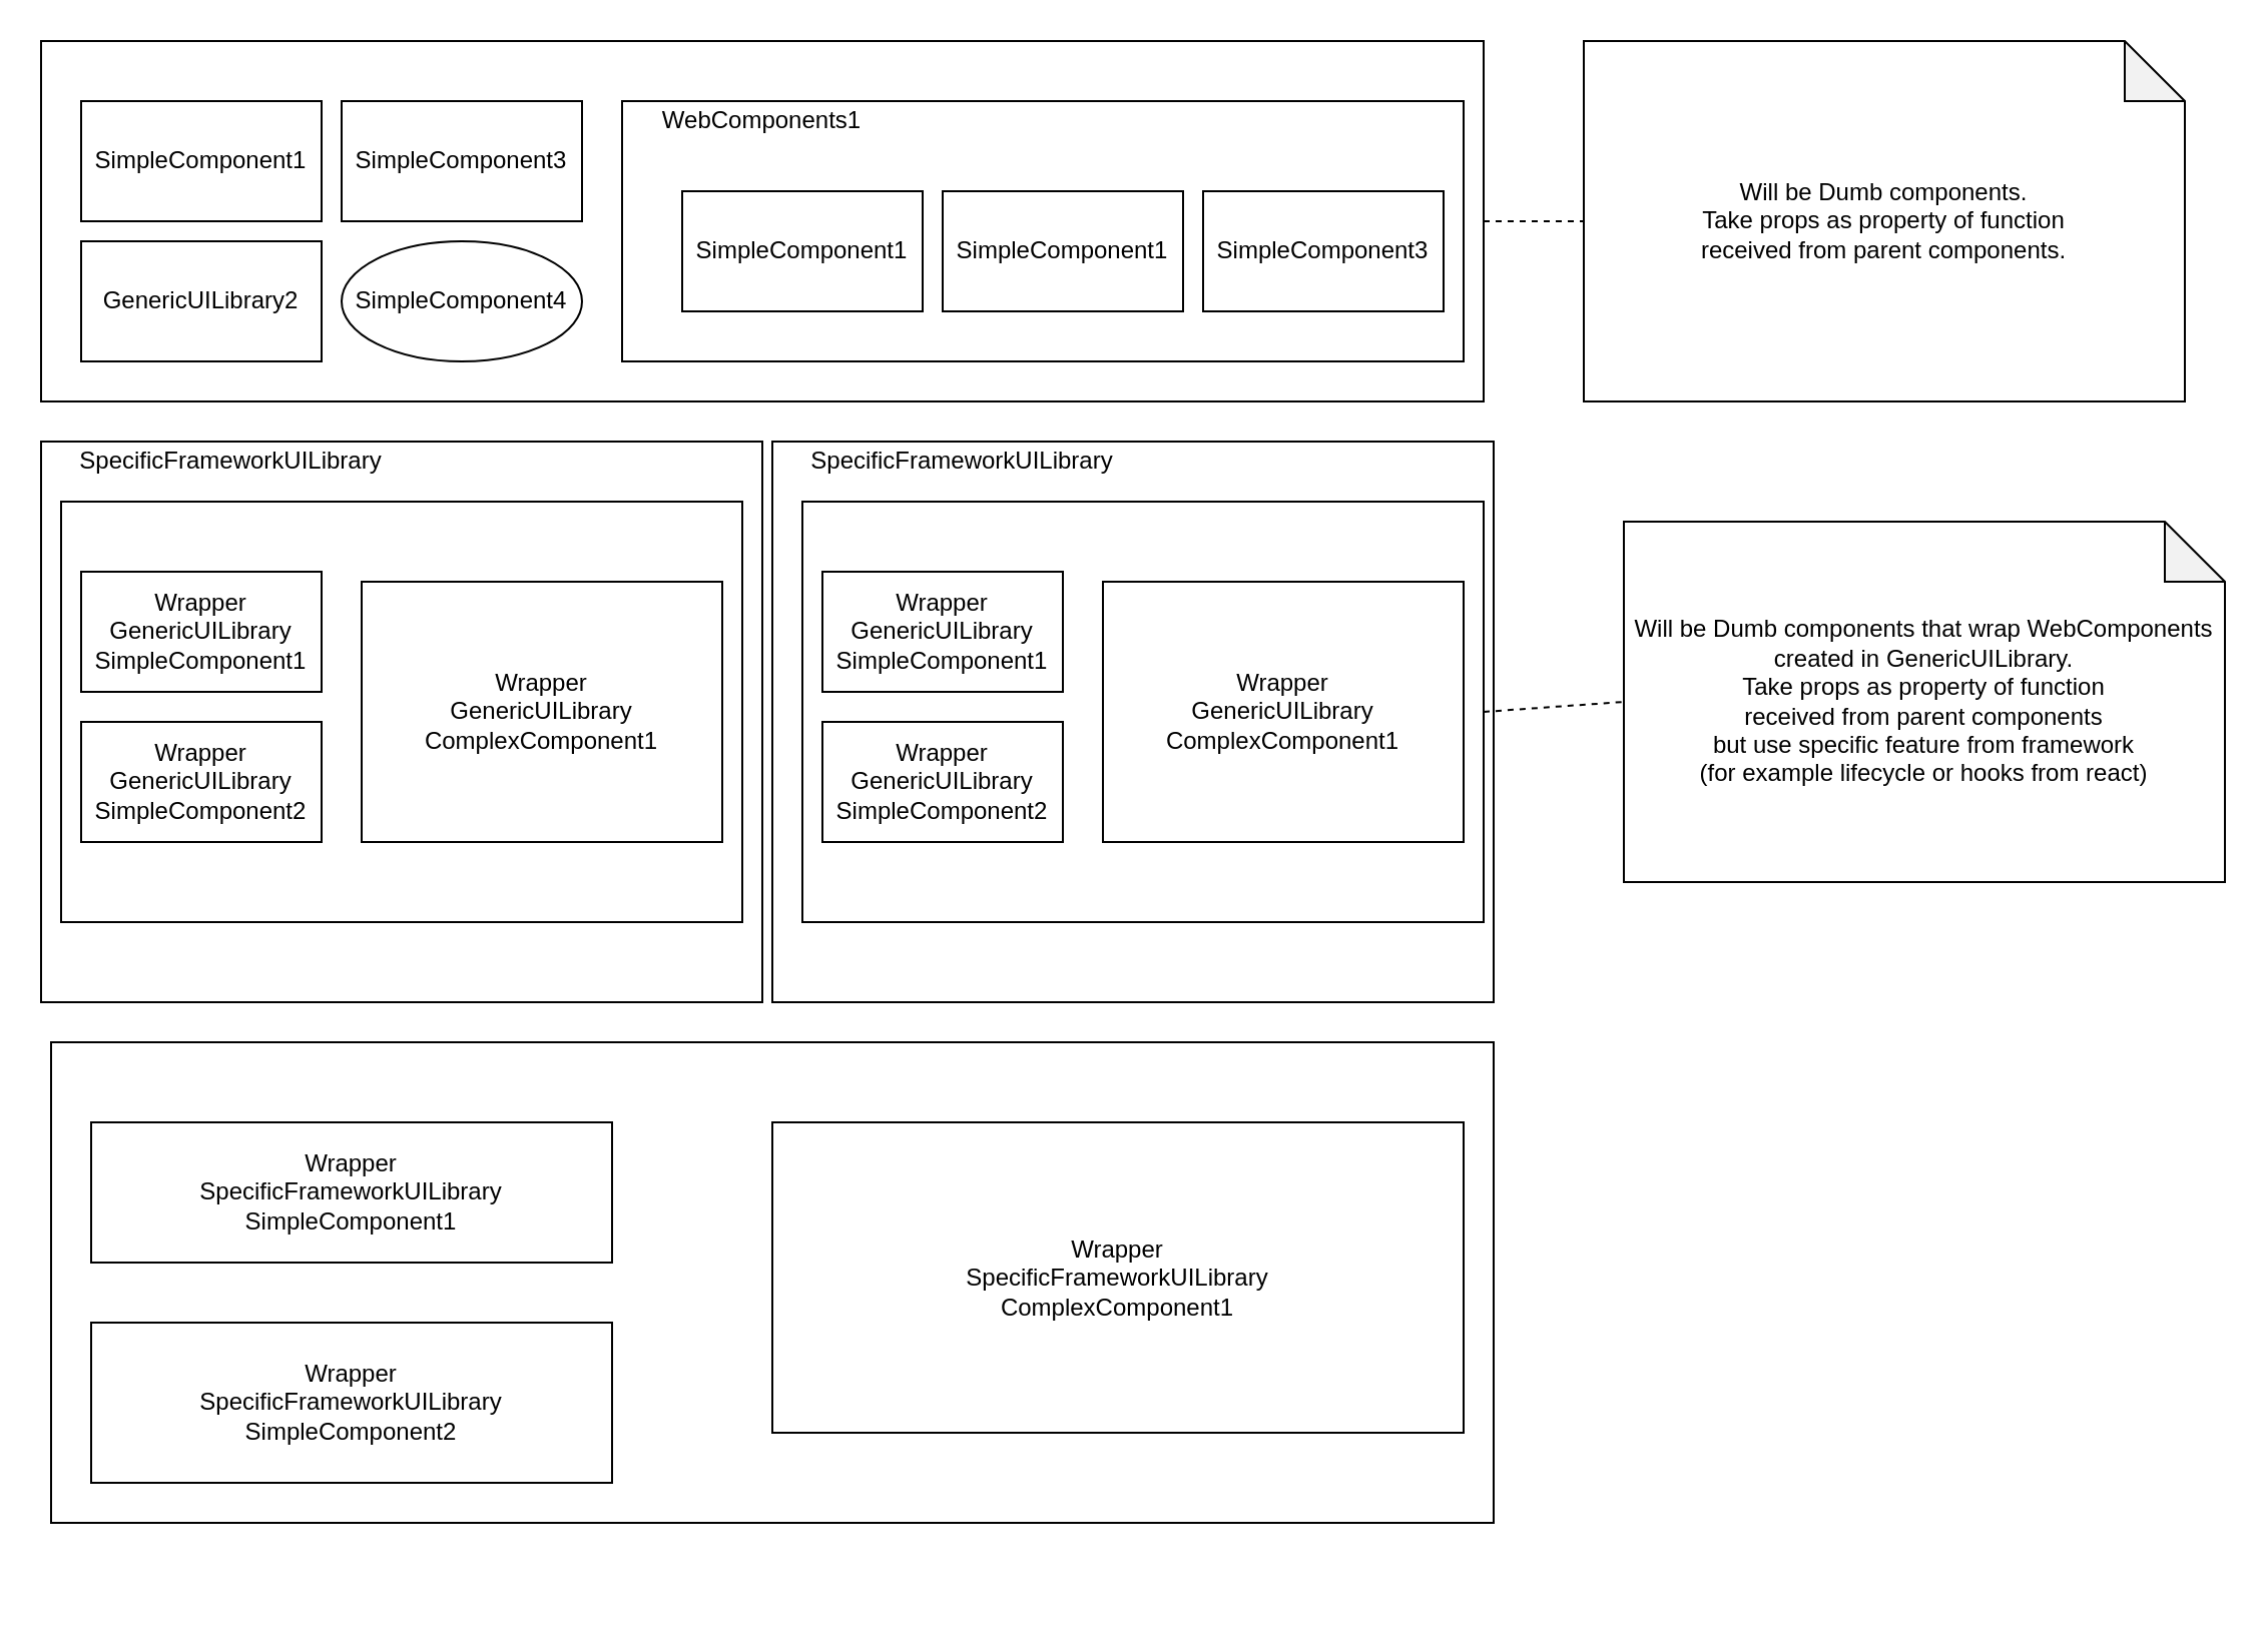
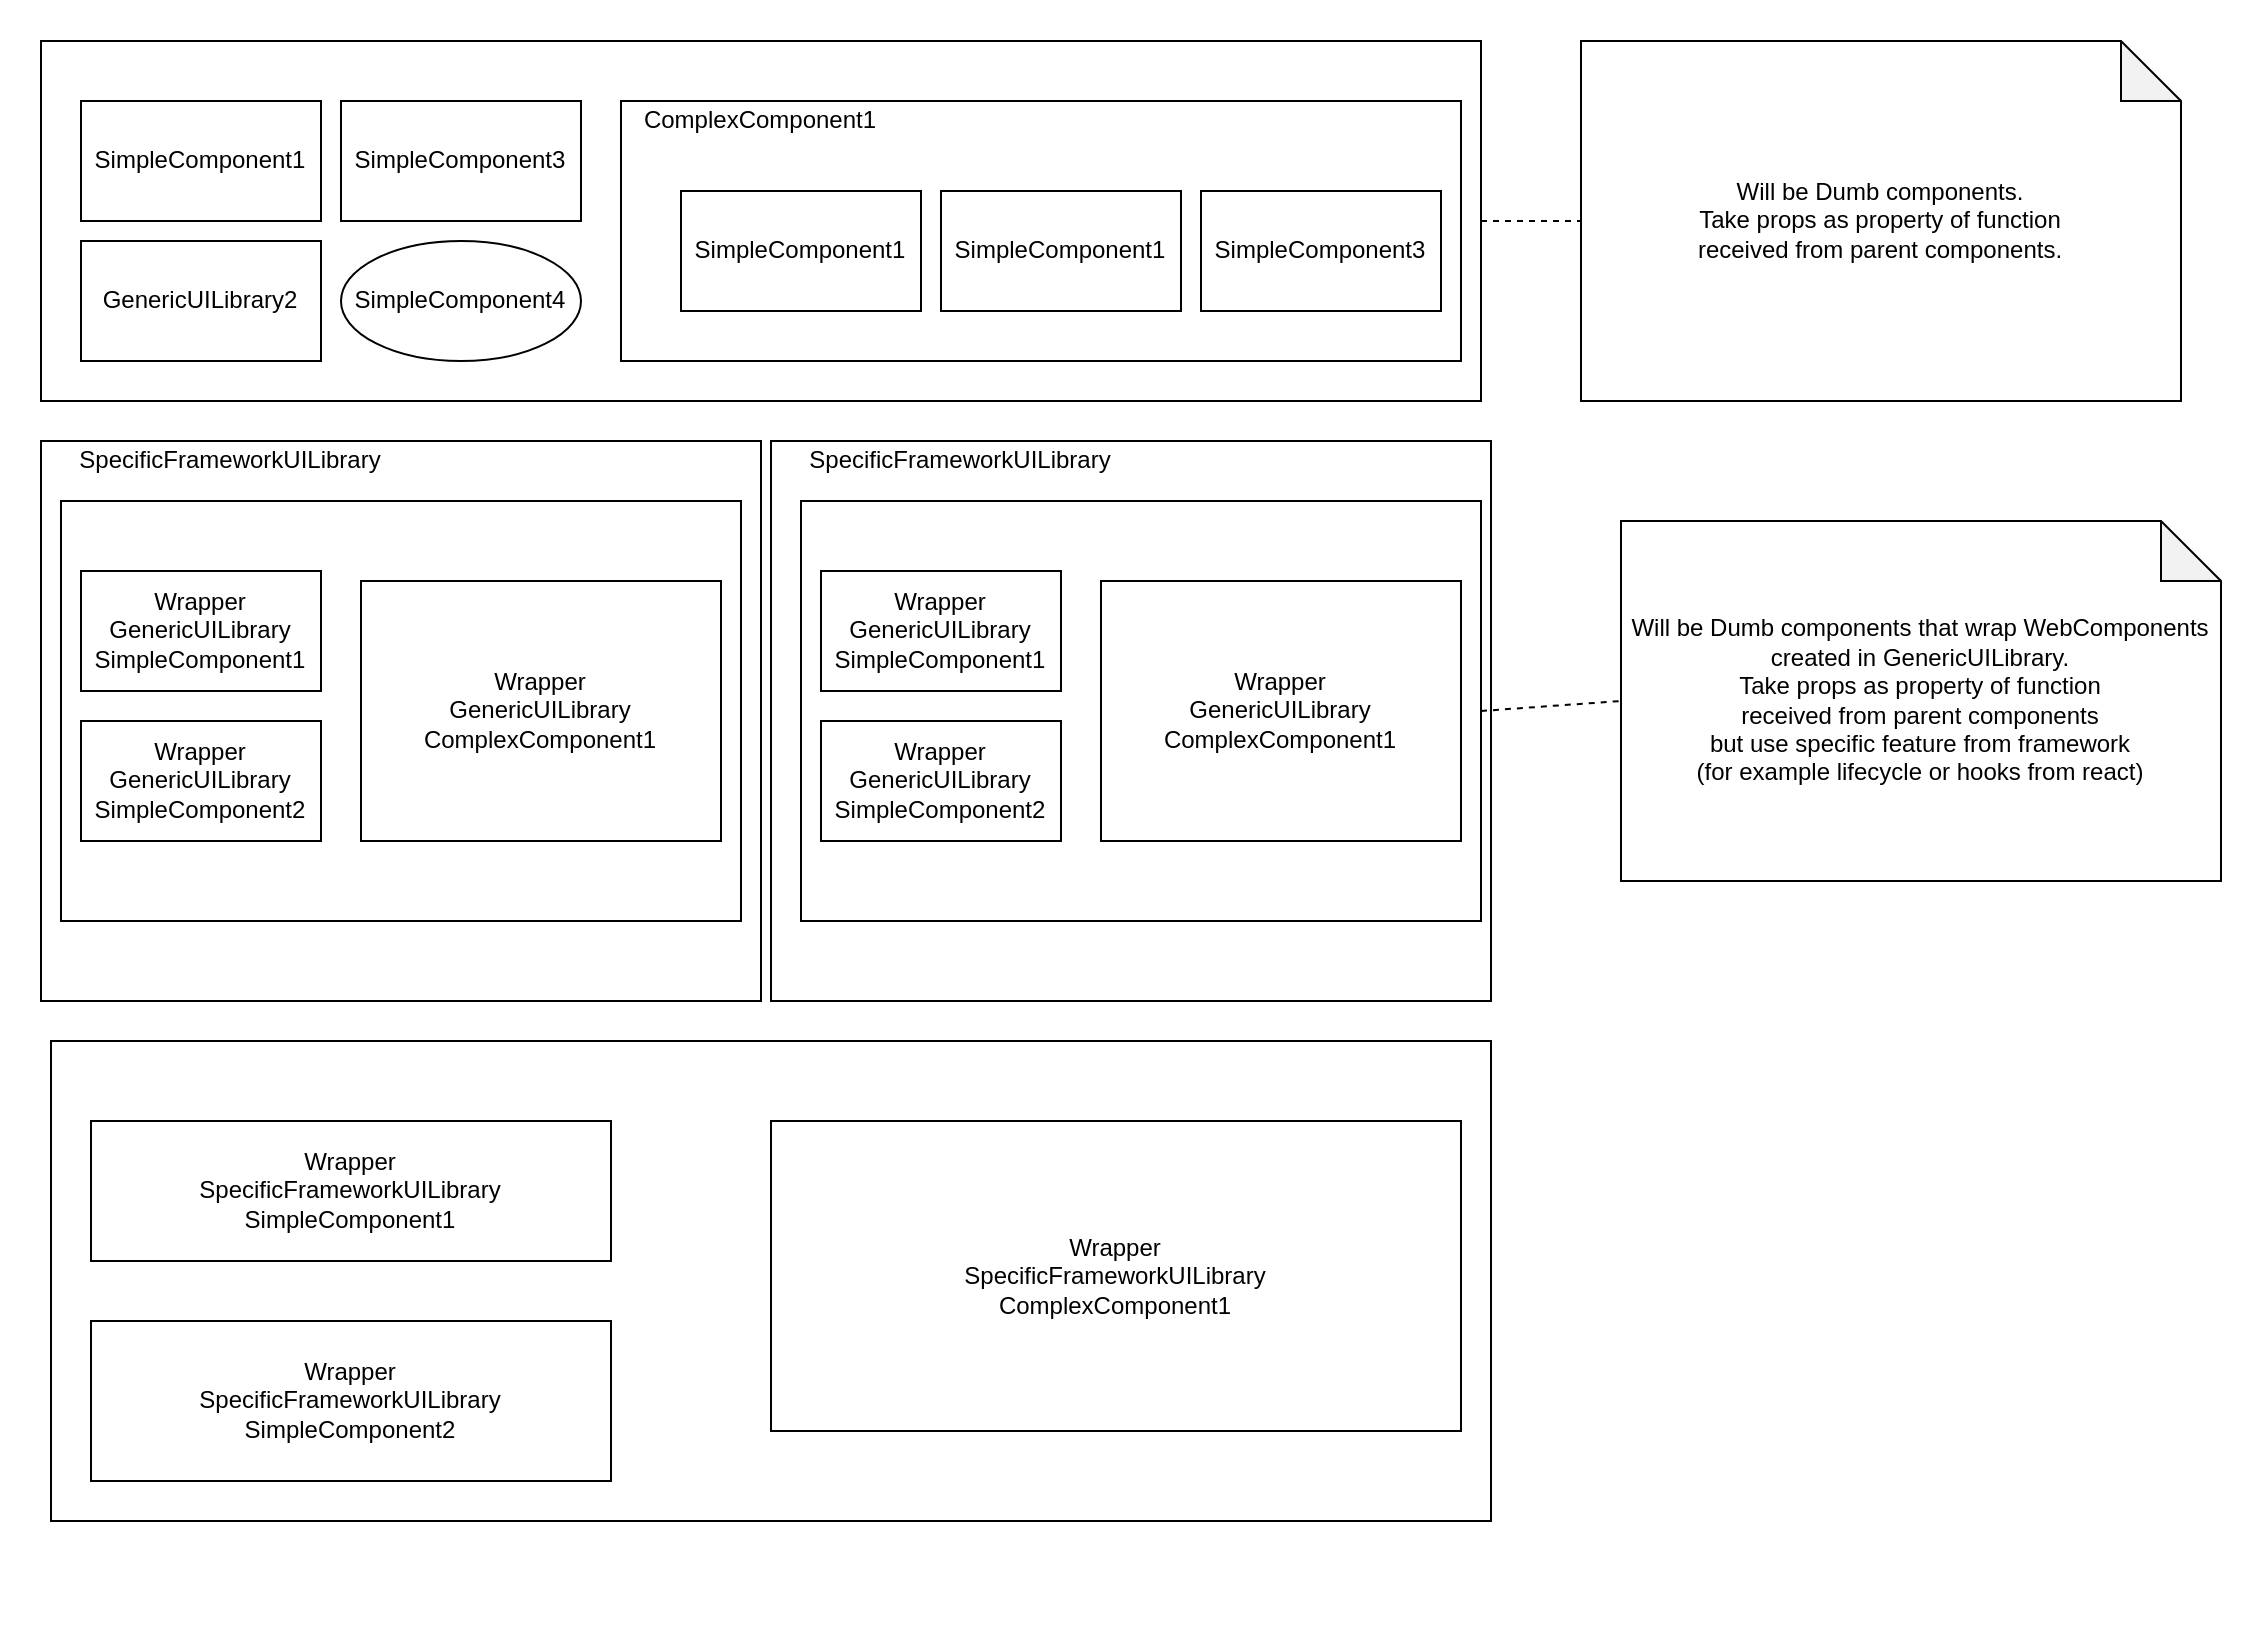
  <mxCell id="0" />
  <mxCell id="1" parent="0" />
  <mxCell id="2" value="" style="rounded=0;whiteSpace=wrap;html=1;" vertex="1" parent="1"><mxGeometry x="385" y="220" width="360" height="280" as="geometry" /></mxCell>
  <mxCell id="3" value="SpecificFrameworkUILibrary" style="text;html=1;strokeColor=none;fillColor=none;align=center;verticalAlign=middle;whiteSpace=wrap;rounded=0;" vertex="1" parent="1"><mxGeometry x="395" y="220" width="170" height="20" as="geometry" /></mxCell>
  <mxCell id="4" value="" style="rounded=0;whiteSpace=wrap;html=1;" vertex="1" parent="1"><mxGeometry x="20" y="20" width="720" height="180" as="geometry" /></mxCell>
  <mxCell id="5" value="SimpleComponent1" style="rounded=0;whiteSpace=wrap;html=1;" vertex="1" parent="1"><mxGeometry x="40" y="50" width="120" height="60" as="geometry" /></mxCell>
  <mxCell id="6" value="GenericUILibrary2" style="rounded=0;whiteSpace=wrap;html=1;" vertex="1" parent="1"><mxGeometry x="40" y="120" width="120" height="60" as="geometry" /></mxCell>
  <mxCell id="7" value="SimpleComponent3" style="rounded=0;whiteSpace=wrap;html=1;" vertex="1" parent="1"><mxGeometry x="170" y="50" width="120" height="60" as="geometry" /></mxCell>
  <mxCell id="8" value="SimpleComponent4" style="ellipse;whiteSpace=wrap;html=1;" vertex="1" parent="1"><mxGeometry x="170" y="120" width="120" height="60" as="geometry" /></mxCell>
  <mxCell id="9" value="" style="rounded=0;whiteSpace=wrap;html=1;" vertex="1" parent="1"><mxGeometry x="310" y="50" width="420" height="130" as="geometry" /></mxCell>
- <mxCell id="10" value="WebComponents1" style="text;html=1;strokeColor=none;fillColor=none;align=center;verticalAlign=middle;whiteSpace=wrap;rounded=0;" vertex="1" parent="1"><mxGeometry x="320" y="50" width="120" height="20" as="geometry" /></mxCell>
+ <mxCell id="10" value="ComplexComponent1" style="text;html=1;strokeColor=none;fillColor=none;align=center;verticalAlign=middle;whiteSpace=wrap;rounded=0;" vertex="1" parent="1"><mxGeometry x="320" y="50" width="120" height="20" as="geometry" /></mxCell>
  <mxCell id="11" value="SimpleComponent1" style="rounded=0;whiteSpace=wrap;html=1;" vertex="1" parent="1"><mxGeometry x="340" y="95" width="120" height="60" as="geometry" /></mxCell>
  <mxCell id="12" value="SimpleComponent3" style="rounded=0;whiteSpace=wrap;html=1;" vertex="1" parent="1"><mxGeometry x="600" y="95" width="120" height="60" as="geometry" /></mxCell>
  <mxCell id="13" value="SimpleComponent1" style="rounded=0;whiteSpace=wrap;html=1;" vertex="1" parent="1"><mxGeometry x="470" y="95" width="120" height="60" as="geometry" /></mxCell>
  <mxCell id="14" value="" style="group" vertex="1" connectable="0" parent="1"><mxGeometry x="400" y="250" width="340" height="210" as="geometry" /></mxCell>
  <mxCell id="15" value="" style="rounded=0;whiteSpace=wrap;html=1;" vertex="1" parent="14"><mxGeometry width="340" height="210" as="geometry" /></mxCell>
  <mxCell id="16" value="Wrapper&lt;br&gt;GenericUILibrary&lt;br&gt;SimpleComponent1" style="rounded=0;whiteSpace=wrap;html=1;" vertex="1" parent="14"><mxGeometry x="10" y="35" width="120" height="60" as="geometry" /></mxCell>
  <mxCell id="17" value="Wrapper&lt;br&gt;GenericUILibrary&lt;br&gt;ComplexComponent1" style="rounded=0;whiteSpace=wrap;html=1;" vertex="1" parent="14"><mxGeometry x="150" y="40" width="180" height="130" as="geometry" /></mxCell>
  <mxCell id="18" value="Wrapper&lt;br&gt;GenericUILibrary&lt;br&gt;SimpleComponent2" style="rounded=0;whiteSpace=wrap;html=1;" vertex="1" parent="14"><mxGeometry x="10" y="110" width="120" height="60" as="geometry" /></mxCell>
  <mxCell id="19" value="" style="group" vertex="1" connectable="0" parent="1"><mxGeometry x="20" y="220" width="360" height="280" as="geometry" /></mxCell>
  <mxCell id="20" value="" style="rounded=0;whiteSpace=wrap;html=1;" vertex="1" parent="19"><mxGeometry width="360" height="280" as="geometry" /></mxCell>
  <mxCell id="21" value="SpecificFrameworkUILibrary" style="text;html=1;strokeColor=none;fillColor=none;align=center;verticalAlign=middle;whiteSpace=wrap;rounded=0;" vertex="1" parent="19"><mxGeometry x="10" width="170" height="20" as="geometry" /></mxCell>
  <mxCell id="22" value="" style="rounded=0;whiteSpace=wrap;html=1;" vertex="1" parent="19"><mxGeometry x="10" y="30" width="340" height="210" as="geometry" /></mxCell>
  <mxCell id="23" value="Wrapper&lt;br&gt;GenericUILibrary&lt;br&gt;SimpleComponent1" style="rounded=0;whiteSpace=wrap;html=1;" vertex="1" parent="19"><mxGeometry x="20" y="65" width="120" height="60" as="geometry" /></mxCell>
  <mxCell id="24" value="Wrapper&lt;br&gt;GenericUILibrary&lt;br&gt;ComplexComponent1" style="rounded=0;whiteSpace=wrap;html=1;" vertex="1" parent="19"><mxGeometry x="160" y="70" width="180" height="130" as="geometry" /></mxCell>
  <mxCell id="25" value="Wrapper&lt;br&gt;GenericUILibrary&lt;br&gt;SimpleComponent2" style="rounded=0;whiteSpace=wrap;html=1;" vertex="1" parent="19"><mxGeometry x="20" y="140" width="120" height="60" as="geometry" /></mxCell>
  <mxCell id="26" value="" style="group" vertex="1" connectable="0" parent="1"><mxGeometry x="25" y="520" width="720" height="280" as="geometry" /></mxCell>
  <mxCell id="27" value="" style="rounded=0;whiteSpace=wrap;html=1;" vertex="1" parent="26"><mxGeometry width="720" height="240" as="geometry" /></mxCell>
  <mxCell id="28" value="Wrapper&lt;br&gt;SpecificFrameworkUILibrary&lt;br&gt;SimpleComponent1" style="rounded=0;whiteSpace=wrap;html=1;" vertex="1" parent="26"><mxGeometry x="20" y="40" width="260" height="70" as="geometry" /></mxCell>
  <mxCell id="29" value="Wrapper&lt;br&gt;SpecificFrameworkUILibrary&lt;br&gt;ComplexComponent1" style="rounded=0;whiteSpace=wrap;html=1;" vertex="1" parent="26"><mxGeometry x="360" y="40" width="345" height="155" as="geometry" /></mxCell>
  <mxCell id="30" value="Wrapper&lt;br&gt;SpecificFrameworkUILibrary&lt;br&gt;SimpleComponent2" style="rounded=0;whiteSpace=wrap;html=1;" vertex="1" parent="26"><mxGeometry x="20" y="140" width="260" height="80" as="geometry" /></mxCell>
  <mxCell id="31" value="Will be Dumb components.&lt;br&gt;Take props as property of function&lt;br&gt;received from parent components." style="shape=note;whiteSpace=wrap;html=1;backgroundOutline=1;darkOpacity=0.05;" vertex="1" parent="1"><mxGeometry x="790" y="20" width="300" height="180" as="geometry" /></mxCell>
  <mxCell id="32" value="" style="endArrow=none;dashed=1;html=1;entryX=0;entryY=0.5;entryDx=0;entryDy=0;entryPerimeter=0;exitX=1;exitY=0.5;exitDx=0;exitDy=0;" edge="1" parent="1" source="4" target="31"><mxGeometry width="50" height="50" relative="1" as="geometry"><mxPoint x="360" y="350" as="sourcePoint" /><mxPoint x="410" y="300" as="targetPoint" /></mxGeometry></mxCell>
  <mxCell id="33" value="Will be Dumb components that wrap WebComponents created in GenericUILibrary.&lt;br&gt;Take props as property of function&lt;br&gt;received from parent components&lt;br&gt;but use specific feature from framework&lt;br&gt;(for example lifecycle or hooks from react)" style="shape=note;whiteSpace=wrap;html=1;backgroundOutline=1;darkOpacity=0.05;" vertex="1" parent="1"><mxGeometry x="810" y="260" width="300" height="180" as="geometry" /></mxCell>
  <mxCell id="34" value="" style="endArrow=none;dashed=1;html=1;entryX=0;entryY=0.5;entryDx=0;entryDy=0;entryPerimeter=0;exitX=1;exitY=0.5;exitDx=0;exitDy=0;" edge="1" parent="1" target="33" source="15"><mxGeometry width="50" height="50" relative="1" as="geometry"><mxPoint x="780" y="350" as="sourcePoint" /><mxPoint x="450" y="540" as="targetPoint" /></mxGeometry></mxCell>
